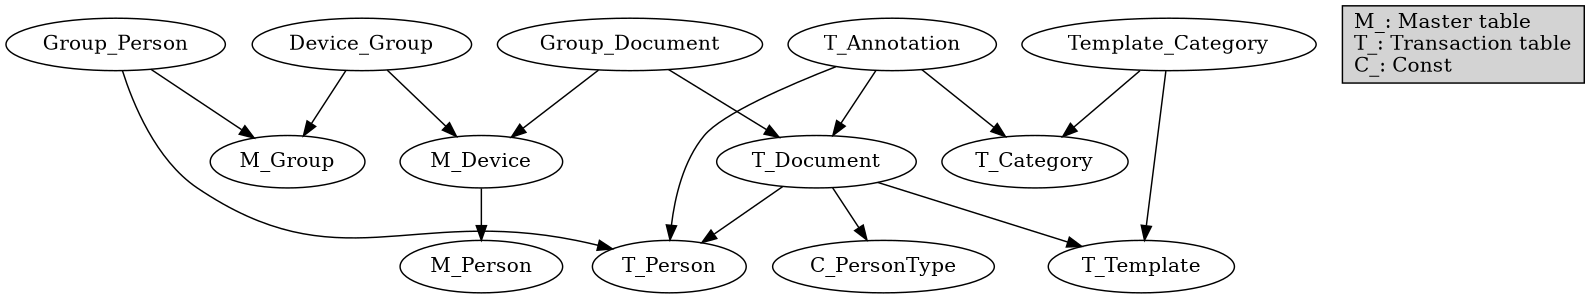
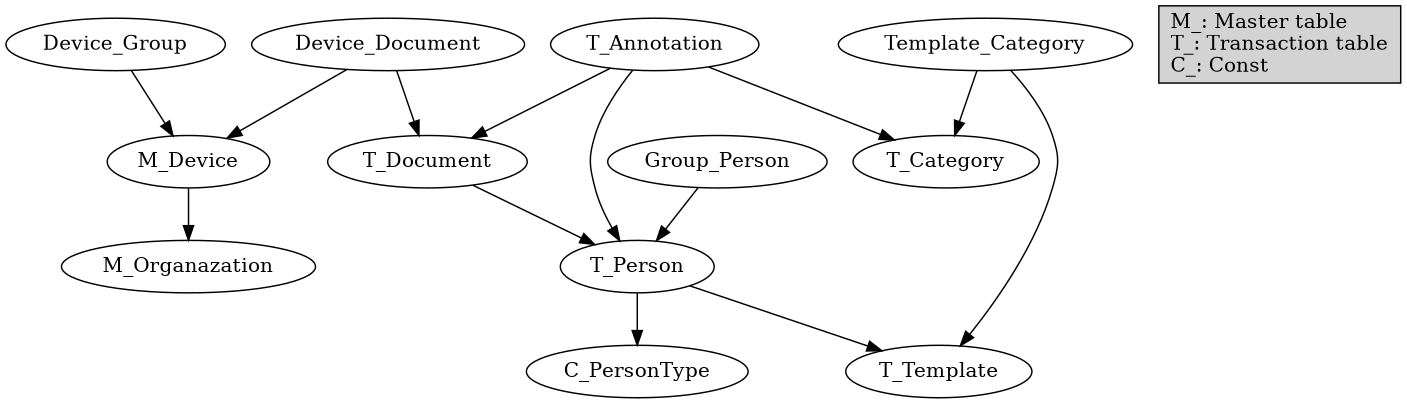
  digraph {
    n1 [label=M_Device]
-   n2 [label=M_Person]
-   n3 [label=M_Group]
+   n2 [label=M_Organazation]
    n4 [label=T_Person]
    n5 [label=C_PersonType]
    n6 [label=T_Document]
    n7 [label=T_Template]
    n8 [label=T_Category]
    n9 [label=T_Annotation]
    n10 [label=Group_Person]
    n11 [label=Device_Group]
-   n12 [label=Group_Document]
+   n12 [label=Device_Document]
    n13 [label=Template_Category]
    n14 [label="M_: Master table\lT_: Transaction table\lC_: Const\l" shape=box style="solid, filled"]
    n1 -> n2
-   n6 -> n5
+   n4 -> n5
    n6 -> n4
-   n6 -> n7
+   n4 -> n7
    n9 -> n4
    n9 -> n6
    n9 -> n8
-   n10 -> n3
    n10 -> n4
    n11 -> n1
-   n11 -> n3
    n12 -> n1
    n12 -> n6
    n13 -> n7
    n13 -> n8
  }
